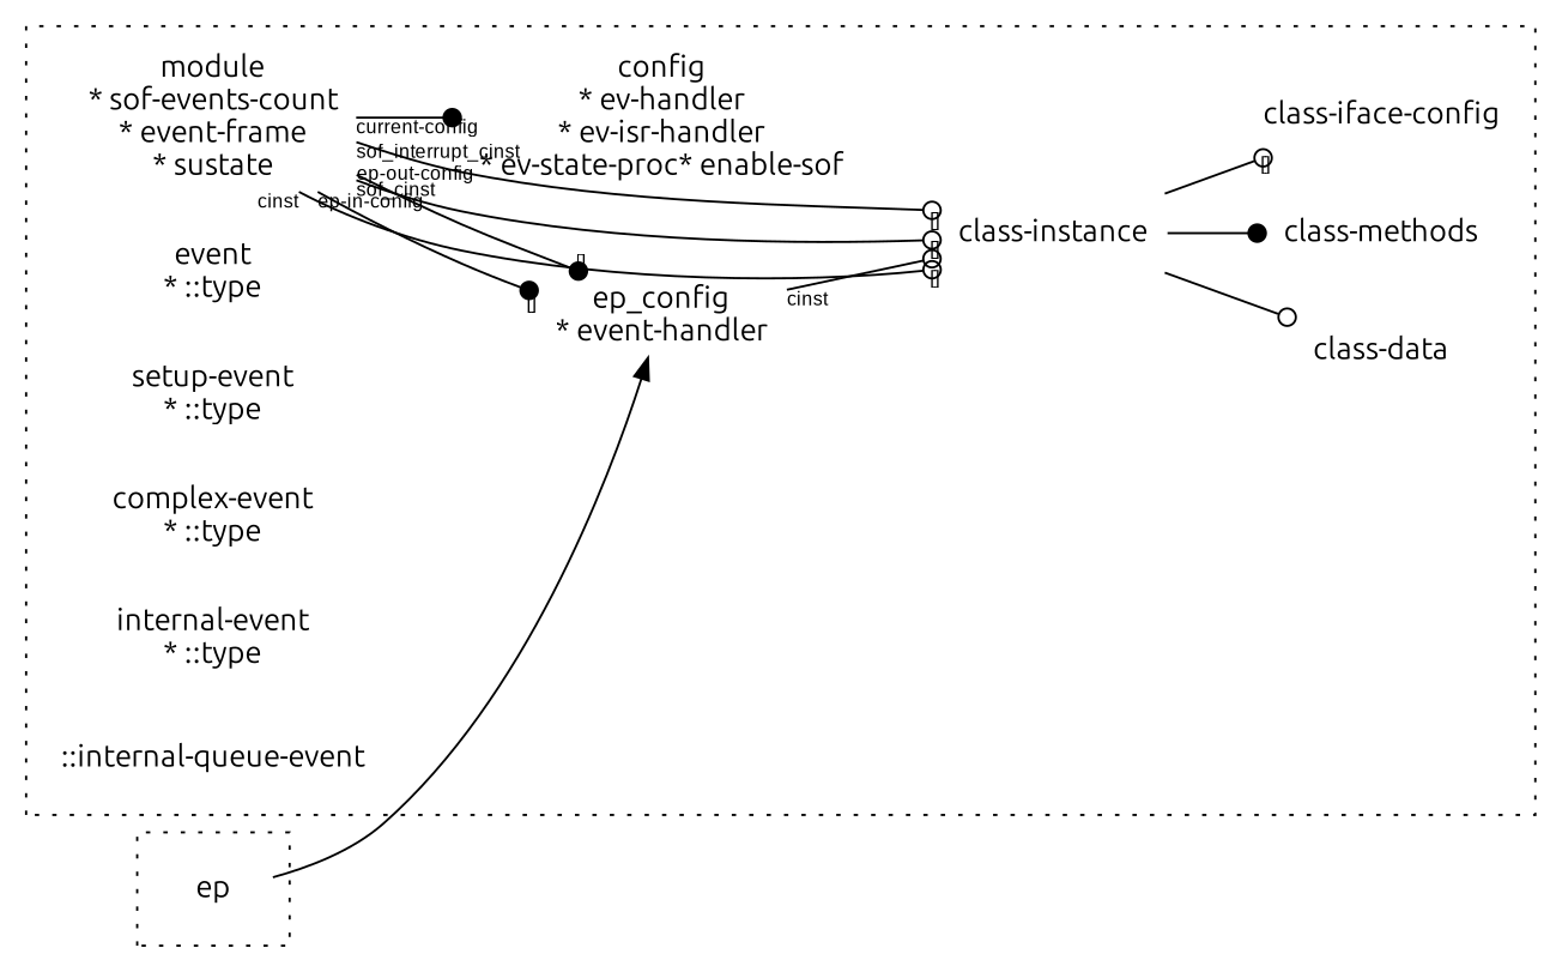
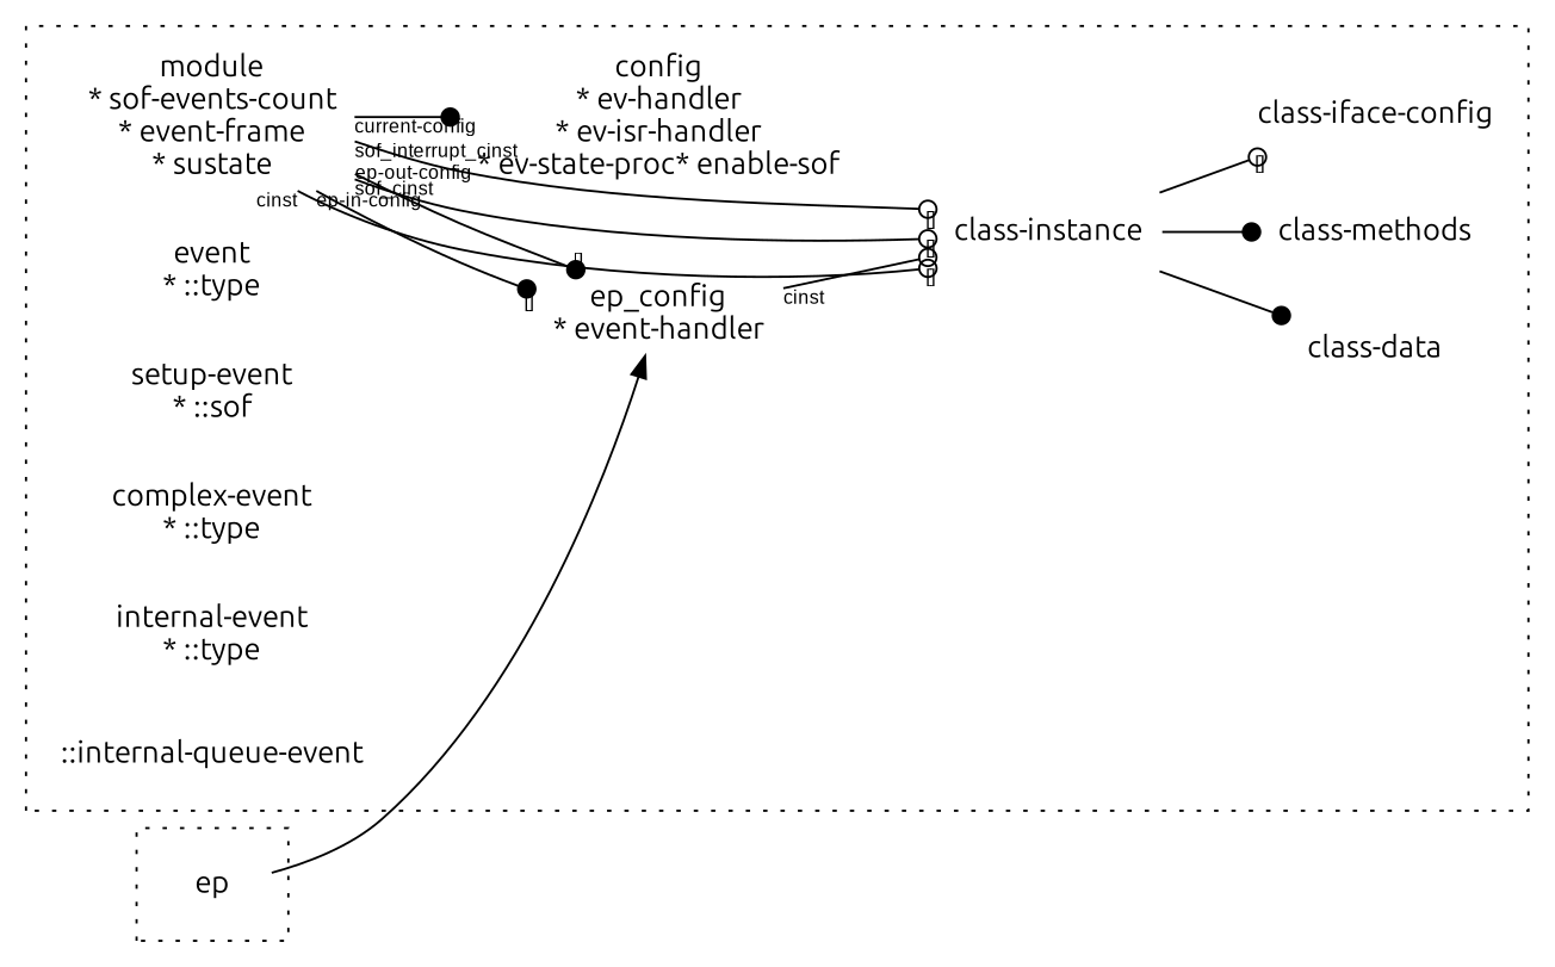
  digraph {
    fontname=Ubuntu
    rankdir=LR
    style=dotted
    node [fixedsize=false fontname=Ubuntu shape=none]
    edge [arrowhead=dot fontname=Ubuntu labelfontname=Arial labelfontsize=9 headlabel="[]"]
    n1 [label="module\n* sof-events-count\n* event-frame\n* sustate"]
    n2 [label="config\n* ev-handler\n* ev-isr-handler\n* ev-state-proc\* enable-sof"]
    n3 [label="class-instance"]
    n4 [label="class-data"]
    n5 [label="class-methods"]
    n6 [label="class-iface-config"]
    n7 [label="ep_config\n* event-handler"]
    n8 [label="event\n* ::type"]
-   n9 [label="setup-event\n* ::type"]
+   n9 [label="setup-event\n* ::sof"]
    n10 [label="complex-event\n* ::type"]
    n11 [label="internal-event\n* ::type"]
    n12 [label="::internal-queue-event"]
    n13 [label=ep]
    subgraph cluster_1 {
      n1
      n2
      n3
      n4
      n5
      n6
      n7
      n8
      n9
      n10
      n11
      n12
    }
    subgraph cluster_2 {
      n13
    }
    n1 -> n2 [taillabel="current-config" headlabel=""]
    n1 -> n3 [arrowhead=odot taillabel=cinst]
    n1 -> n3 [arrowhead=odot taillabel=sof_cinst]
    n1 -> n3 [arrowhead=odot taillabel=sof_interrupt_cinst]
    n1 -> n7 [taillabel="ep-in-config"]
    n1 -> n7 [taillabel="ep-out-config"]
-   n3 -> n4 [arrowhead=odot headlabel=""]
+   n3 -> n4 [headlabel=""]
    n3 -> n5 [headlabel=""]
    n3 -> n6 [arrowhead=odot]
    n7 -> n3 [arrowhead=odot taillabel=cinst headlabel=""]
    n13 -> n7 [arrowhead="" headlabel=""]
  }
